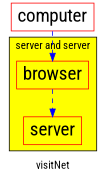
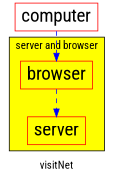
  digraph {
    fontname="Roboto Condensed"
    label=visitNet
    rankdir=TB
    node [color=Red fontname="Roboto Condensed" fontsize=24 shape=box]
    edge [color=Blue fontname="Roboto Condensed" style=dashed]
    server [fillcolor=Blue]
    browser
    computer
    subgraph cluster_1 {
      bgcolor=Yellow
-     label="server and server"
+     label="server and browser"
      server
      browser
    }
    browser -> server
    computer -> browser
  }
